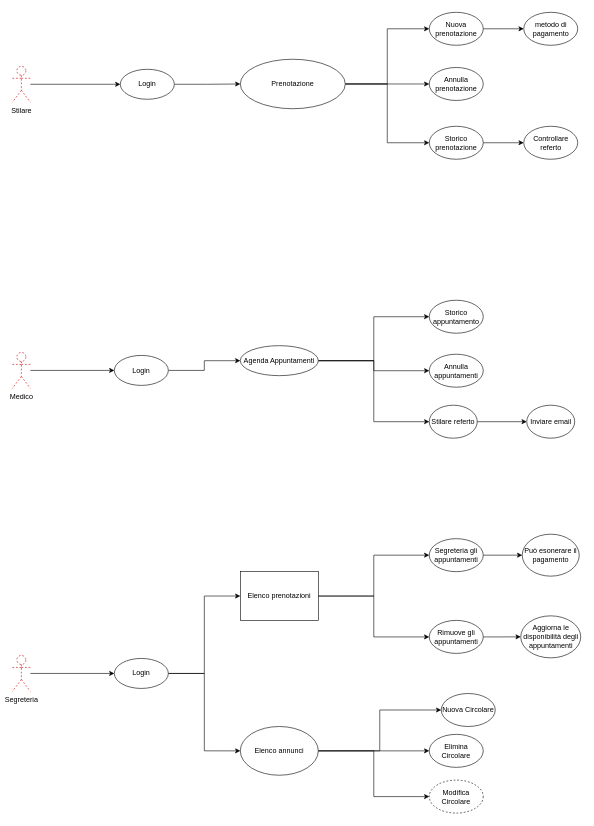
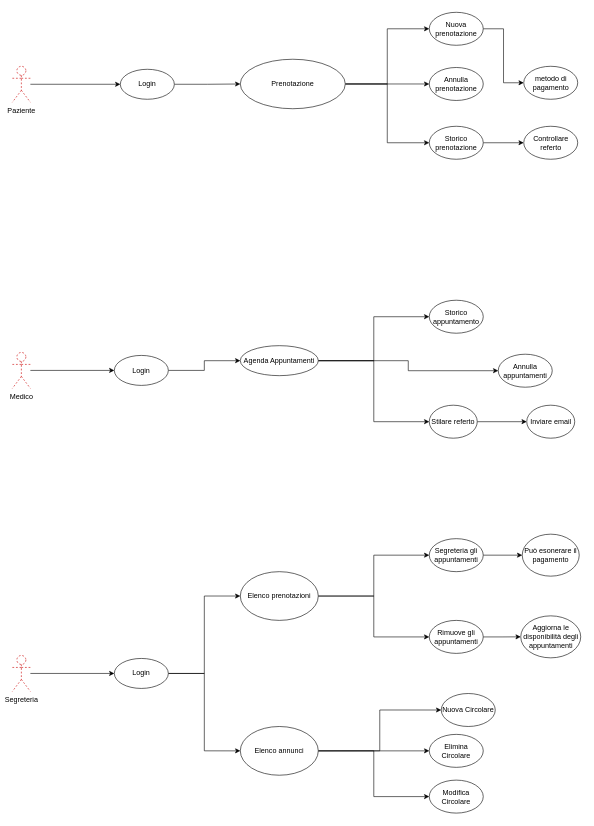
  <mxCell id="0" />
  <mxCell id="1" parent="0" />
  <mxCell id="2" style="edgeStyle=orthogonalEdgeStyle;rounded=0;orthogonalLoop=1;jettySize=auto;html=1;entryX=0;entryY=0.5;entryDx=0;entryDy=0;" edge="1" parent="1" source="3" target="7"><mxGeometry relative="1" as="geometry" /></mxCell>
- <mxCell id="3" value="Stilare" style="shape=umlActor;verticalLabelPosition=bottom;labelBackgroundColor=#ffffff;verticalAlign=top;html=1;outlineConnect=0;dashed=1;strokeWidth=1;strokeColor=#CC0000;" parent="1" vertex="1"><mxGeometry x="20" y="110" width="30" height="60" as="geometry" /></mxCell>
+ <mxCell id="3" value="Paziente" style="shape=umlActor;verticalLabelPosition=bottom;labelBackgroundColor=#ffffff;verticalAlign=top;html=1;outlineConnect=0;dashed=1;strokeWidth=1;strokeColor=#CC0000;" parent="1" vertex="1"><mxGeometry x="20" y="110" width="30" height="60" as="geometry" /></mxCell>
  <mxCell id="4" style="edgeStyle=orthogonalEdgeStyle;rounded=0;orthogonalLoop=1;jettySize=auto;html=1;entryX=0;entryY=0.5;entryDx=0;entryDy=0;" parent="1" source="5" target="18" edge="1"><mxGeometry relative="1" as="geometry" /></mxCell>
  <mxCell id="5" value="Medico" style="shape=umlActor;verticalLabelPosition=bottom;labelBackgroundColor=#ffffff;verticalAlign=top;html=1;outlineConnect=0;strokeColor=#CC0000;dashed=1;" parent="1" vertex="1"><mxGeometry x="20" y="587" width="30" height="60" as="geometry" /></mxCell>
  <mxCell id="6" style="edgeStyle=orthogonalEdgeStyle;rounded=0;orthogonalLoop=1;jettySize=auto;html=1;entryX=0;entryY=0.5;entryDx=0;entryDy=0;" parent="1" source="7" target="11" edge="1"><mxGeometry relative="1" as="geometry" /></mxCell>
  <mxCell id="7" value="Login" style="ellipse;whiteSpace=wrap;html=1;" parent="1" vertex="1"><mxGeometry x="200" y="115" width="90" height="50" as="geometry" /></mxCell>
  <mxCell id="8" style="edgeStyle=orthogonalEdgeStyle;rounded=0;orthogonalLoop=1;jettySize=auto;html=1;exitX=1;exitY=0.5;exitDx=0;exitDy=0;entryX=0;entryY=0.5;entryDx=0;entryDy=0;" edge="1" parent="1" source="11" target="13"><mxGeometry relative="1" as="geometry" /></mxCell>
  <mxCell id="9" style="edgeStyle=orthogonalEdgeStyle;rounded=0;orthogonalLoop=1;jettySize=auto;html=1;exitX=1;exitY=0.5;exitDx=0;exitDy=0;" edge="1" parent="1" source="11" target="14"><mxGeometry relative="1" as="geometry" /></mxCell>
  <mxCell id="10" style="edgeStyle=orthogonalEdgeStyle;rounded=0;orthogonalLoop=1;jettySize=auto;html=1;exitX=1;exitY=0.5;exitDx=0;exitDy=0;entryX=0;entryY=0.5;entryDx=0;entryDy=0;" edge="1" parent="1" source="11" target="16"><mxGeometry relative="1" as="geometry" /></mxCell>
  <mxCell id="11" value="Prenotazione" style="ellipse;whiteSpace=wrap;html=1;" parent="1" vertex="1"><mxGeometry x="400" y="98.25" width="175" height="82.5" as="geometry" /></mxCell>
  <mxCell id="12" style="edgeStyle=orthogonalEdgeStyle;rounded=0;orthogonalLoop=1;jettySize=auto;html=1;exitX=1;exitY=0.5;exitDx=0;exitDy=0;entryX=0;entryY=0.5;entryDx=0;entryDy=0;" edge="1" parent="1" source="13" target="45"><mxGeometry relative="1" as="geometry" /></mxCell>
  <mxCell id="13" value="Nuova prenotazione" style="ellipse;whiteSpace=wrap;html=1;" parent="1" vertex="1"><mxGeometry x="715" y="20" width="90" height="55" as="geometry" /></mxCell>
  <mxCell id="14" value="Annulla prenotazione" style="ellipse;whiteSpace=wrap;html=1;" parent="1" vertex="1"><mxGeometry x="715" y="112" width="90" height="55" as="geometry" /></mxCell>
  <mxCell id="15" style="edgeStyle=orthogonalEdgeStyle;rounded=0;orthogonalLoop=1;jettySize=auto;html=1;entryX=0;entryY=0.5;entryDx=0;entryDy=0;" edge="1" parent="1" source="16" target="50"><mxGeometry relative="1" as="geometry" /></mxCell>
  <mxCell id="16" value="Storico prenotazione" style="ellipse;whiteSpace=wrap;html=1;" parent="1" vertex="1"><mxGeometry x="715" y="210" width="90" height="55" as="geometry" /></mxCell>
  <mxCell id="17" style="edgeStyle=orthogonalEdgeStyle;rounded=0;orthogonalLoop=1;jettySize=auto;html=1;" parent="1" source="18" target="22" edge="1"><mxGeometry relative="1" as="geometry" /></mxCell>
  <mxCell id="18" value="Login" style="ellipse;whiteSpace=wrap;html=1;" parent="1" vertex="1"><mxGeometry x="190" y="592" width="90" height="50" as="geometry" /></mxCell>
  <mxCell id="19" style="edgeStyle=orthogonalEdgeStyle;rounded=0;orthogonalLoop=1;jettySize=auto;html=1;entryX=0;entryY=0.5;entryDx=0;entryDy=0;" parent="1" source="22" target="23" edge="1"><mxGeometry relative="1" as="geometry" /></mxCell>
  <mxCell id="20" style="edgeStyle=orthogonalEdgeStyle;rounded=0;orthogonalLoop=1;jettySize=auto;html=1;" edge="1" parent="1" source="22" target="37"><mxGeometry relative="1" as="geometry" /></mxCell>
  <mxCell id="21" style="edgeStyle=orthogonalEdgeStyle;rounded=0;orthogonalLoop=1;jettySize=auto;html=1;entryX=0;entryY=0.5;entryDx=0;entryDy=0;" edge="1" parent="1" source="22" target="48"><mxGeometry relative="1" as="geometry" /></mxCell>
  <mxCell id="22" value="Agenda Appuntamenti" style="ellipse;whiteSpace=wrap;html=1;" parent="1" vertex="1"><mxGeometry x="400" y="575.75" width="130" height="50" as="geometry" /></mxCell>
  <mxCell id="23" value="Storico appuntamento" style="ellipse;whiteSpace=wrap;html=1;" parent="1" vertex="1"><mxGeometry x="715" y="500" width="90" height="55" as="geometry" /></mxCell>
  <mxCell id="24" style="edgeStyle=orthogonalEdgeStyle;rounded=0;orthogonalLoop=1;jettySize=auto;html=1;" edge="1" parent="1" source="25" target="28"><mxGeometry relative="1" as="geometry" /></mxCell>
  <mxCell id="25" value="Segreteria" style="shape=umlActor;verticalLabelPosition=bottom;labelBackgroundColor=#ffffff;verticalAlign=top;html=1;outlineConnect=0;strokeColor=#CC0000;dashed=1;" vertex="1" parent="1"><mxGeometry x="20" y="1092.18" width="30" height="60" as="geometry" /></mxCell>
  <mxCell id="26" style="edgeStyle=orthogonalEdgeStyle;rounded=0;orthogonalLoop=1;jettySize=auto;html=1;entryX=0;entryY=0.5;entryDx=0;entryDy=0;" edge="1" parent="1" source="28" target="31"><mxGeometry relative="1" as="geometry"><mxPoint x="370" y="1042.18" as="targetPoint" /></mxGeometry></mxCell>
  <mxCell id="27" style="edgeStyle=orthogonalEdgeStyle;rounded=0;orthogonalLoop=1;jettySize=auto;html=1;entryX=0;entryY=0.5;entryDx=0;entryDy=0;" edge="1" parent="1" source="28" target="41"><mxGeometry relative="1" as="geometry" /></mxCell>
  <mxCell id="28" value="Login" style="ellipse;whiteSpace=wrap;html=1;" vertex="1" parent="1"><mxGeometry x="190" y="1097.18" width="90" height="50" as="geometry" /></mxCell>
  <mxCell id="29" style="edgeStyle=orthogonalEdgeStyle;rounded=0;orthogonalLoop=1;jettySize=auto;html=1;exitX=1;exitY=0.5;exitDx=0;exitDy=0;" edge="1" parent="1" source="31" target="35"><mxGeometry relative="1" as="geometry" /></mxCell>
  <mxCell id="30" style="edgeStyle=orthogonalEdgeStyle;rounded=0;orthogonalLoop=1;jettySize=auto;html=1;entryX=0;entryY=0.5;entryDx=0;entryDy=0;" edge="1" parent="1" source="31" target="33"><mxGeometry relative="1" as="geometry"><mxPoint x="700" y="962.18" as="targetPoint" /></mxGeometry></mxCell>
- <mxCell id="31" value="Elenco prenotazioni" style="whiteSpace=wrap;html=1;rounded=0;" vertex="1" parent="1"><mxGeometry x="400" y="952.5" width="130" height="81.25" as="geometry" /></mxCell>
+ <mxCell id="31" value="Elenco prenotazioni" style="ellipse;whiteSpace=wrap;html=1;" vertex="1" parent="1"><mxGeometry x="400" y="952.5" width="130" height="81.25" as="geometry" /></mxCell>
  <mxCell id="32" style="edgeStyle=orthogonalEdgeStyle;rounded=0;orthogonalLoop=1;jettySize=auto;html=1;entryX=0;entryY=0.5;entryDx=0;entryDy=0;" edge="1" parent="1" source="33" target="46"><mxGeometry relative="1" as="geometry" /></mxCell>
  <mxCell id="33" value="Segreteria gli appuntamenti" style="ellipse;whiteSpace=wrap;html=1;" vertex="1" parent="1"><mxGeometry x="715" y="897.5" width="90" height="55" as="geometry" /></mxCell>
  <mxCell id="34" style="edgeStyle=orthogonalEdgeStyle;rounded=0;orthogonalLoop=1;jettySize=auto;html=1;entryX=0;entryY=0.5;entryDx=0;entryDy=0;" edge="1" parent="1" source="35" target="36"><mxGeometry relative="1" as="geometry" /></mxCell>
  <mxCell id="35" value="Rimuove gli appuntamenti" style="ellipse;whiteSpace=wrap;html=1;" vertex="1" parent="1"><mxGeometry x="715" y="1033.75" width="90" height="55" as="geometry" /></mxCell>
  <mxCell id="36" value="Aggiorna le disponibilità degli appuntamenti&lt;br&gt;" style="ellipse;whiteSpace=wrap;html=1;" vertex="1" parent="1"><mxGeometry x="867.5" y="1026.18" width="100" height="70" as="geometry" /></mxCell>
- <mxCell id="37" value="Annulla appuntamenti" style="ellipse;whiteSpace=wrap;html=1;" vertex="1" parent="1"><mxGeometry x="715" y="590" width="90" height="55" as="geometry" /></mxCell>
+ <mxCell id="37" value="Annulla appuntamenti" style="ellipse;whiteSpace=wrap;html=1;" vertex="1" parent="1"><mxGeometry x="830" y="590" width="90" height="55" as="geometry" /></mxCell>
  <mxCell id="38" style="edgeStyle=orthogonalEdgeStyle;rounded=0;orthogonalLoop=1;jettySize=auto;html=1;exitX=1;exitY=0.5;exitDx=0;exitDy=0;entryX=0;entryY=0.5;entryDx=0;entryDy=0;" edge="1" parent="1" source="41" target="43"><mxGeometry relative="1" as="geometry" /></mxCell>
  <mxCell id="39" style="edgeStyle=orthogonalEdgeStyle;rounded=0;orthogonalLoop=1;jettySize=auto;html=1;exitX=1;exitY=0.5;exitDx=0;exitDy=0;" edge="1" parent="1" source="41" target="42"><mxGeometry relative="1" as="geometry" /></mxCell>
  <mxCell id="40" style="edgeStyle=orthogonalEdgeStyle;rounded=0;orthogonalLoop=1;jettySize=auto;html=1;exitX=1;exitY=0.5;exitDx=0;exitDy=0;entryX=0;entryY=0.5;entryDx=0;entryDy=0;" edge="1" parent="1" source="41" target="44"><mxGeometry relative="1" as="geometry" /></mxCell>
  <mxCell id="41" value="Elenco annunci" style="ellipse;whiteSpace=wrap;html=1;" vertex="1" parent="1"><mxGeometry x="400" y="1210.62" width="130" height="81.25" as="geometry" /></mxCell>
  <mxCell id="42" value="Elimina Circolare" style="ellipse;whiteSpace=wrap;html=1;" vertex="1" parent="1"><mxGeometry x="715" y="1223.74" width="90" height="55" as="geometry" /></mxCell>
  <mxCell id="43" value="Nuova Circolare" style="ellipse;whiteSpace=wrap;html=1;" vertex="1" parent="1"><mxGeometry x="735" y="1155.62" width="90" height="55" as="geometry" /></mxCell>
- <mxCell id="44" value="Modifica Circolare" style="ellipse;whiteSpace=wrap;html=1;dashed=1;" vertex="1" parent="1"><mxGeometry x="715" y="1300" width="90" height="55" as="geometry" /></mxCell>
- <mxCell id="45" value="metodo di pagamento" style="ellipse;whiteSpace=wrap;html=1;" vertex="1" parent="1"><mxGeometry x="872.5" y="20" width="90" height="55" as="geometry" /></mxCell>
+ <mxCell id="44" value="Modifica Circolare" style="ellipse;whiteSpace=wrap;html=1;" vertex="1" parent="1"><mxGeometry x="715" y="1300" width="90" height="55" as="geometry" /></mxCell>
+ <mxCell id="45" value="metodo di pagamento" style="ellipse;whiteSpace=wrap;html=1;" vertex="1" parent="1"><mxGeometry x="872.5" y="110" width="90" height="55" as="geometry" /></mxCell>
  <mxCell id="46" value="Può esonerare il pagamento" style="ellipse;whiteSpace=wrap;html=1;" vertex="1" parent="1"><mxGeometry x="870" y="890" width="95" height="70" as="geometry" /></mxCell>
  <mxCell id="47" style="edgeStyle=orthogonalEdgeStyle;rounded=0;orthogonalLoop=1;jettySize=auto;html=1;entryX=0;entryY=0.5;entryDx=0;entryDy=0;" edge="1" parent="1" source="48" target="49"><mxGeometry relative="1" as="geometry"><mxPoint x="835" y="702.5" as="targetPoint" /></mxGeometry></mxCell>
  <mxCell id="48" value="Stilare referto" style="ellipse;whiteSpace=wrap;html=1;" vertex="1" parent="1"><mxGeometry x="715" y="675" width="80" height="55" as="geometry" /></mxCell>
  <mxCell id="49" value="Inviare email" style="ellipse;whiteSpace=wrap;html=1;" vertex="1" parent="1"><mxGeometry x="877.5" y="675" width="80" height="55" as="geometry" /></mxCell>
  <mxCell id="50" value="Controllare referto" style="ellipse;whiteSpace=wrap;html=1;" vertex="1" parent="1"><mxGeometry x="872.5" y="210" width="90" height="55" as="geometry" /></mxCell>
